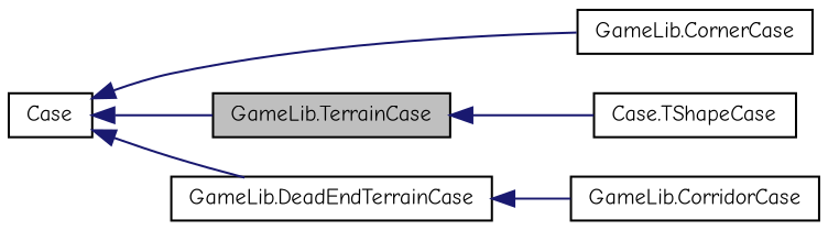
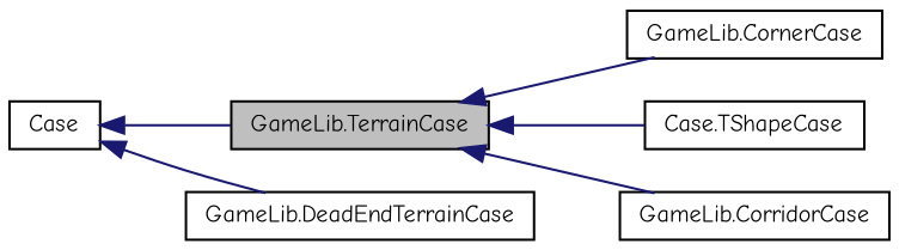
  digraph {
    fontname="Comic Neue"
    rankdir=LR
    node [color=black fillcolor=white fontname="Comic Neue" fontsize=10 shape=record style=filled]
    edge [color=midnightblue dir=back fontname="Comic Neue" fontsize=10 labelfontname=Helvetica labelfontsize=10 style=solid]
    n1 [fillcolor=grey75 fontcolor=black height=0.2 label="GameLib.TerrainCase" width=0.4]
    n2 [height=0.2 label="GameLib.CornerCase" width=0.4]
    n3 [height=0.2 label="GameLib.CorridorCase" width=0.4]
    n4 [height=0.2 label="Case.TShapeCase" width=0.4]
    n5 [height=0.2 label="GameLib.DeadEndTerrainCase" width=0.4]
    n6 [height=0.2 label=Case width=0.4]
-   n6 -> n2
-   n5 -> n3
+   n1 -> n2
+   n1 -> n3
    n1 -> n4
    n6 -> n1
    n6 -> n5
  }
